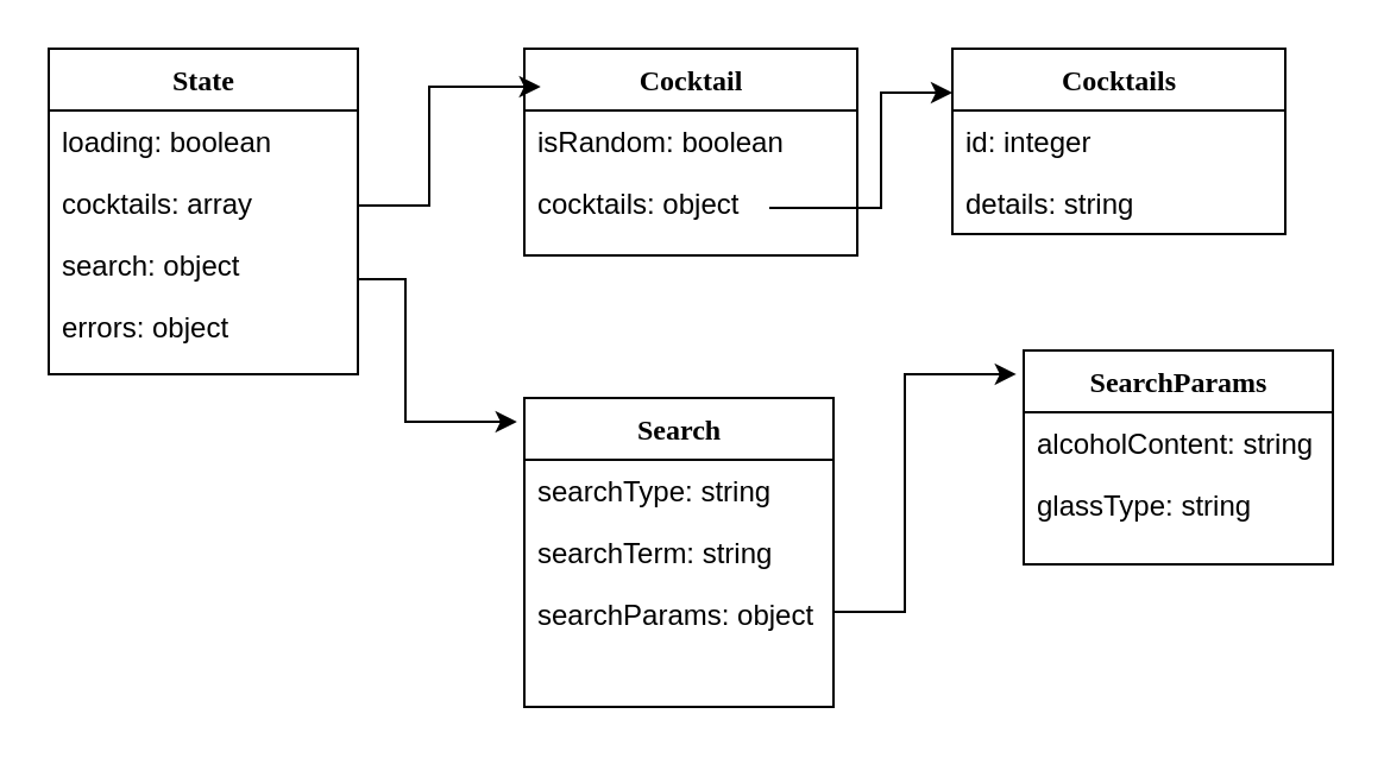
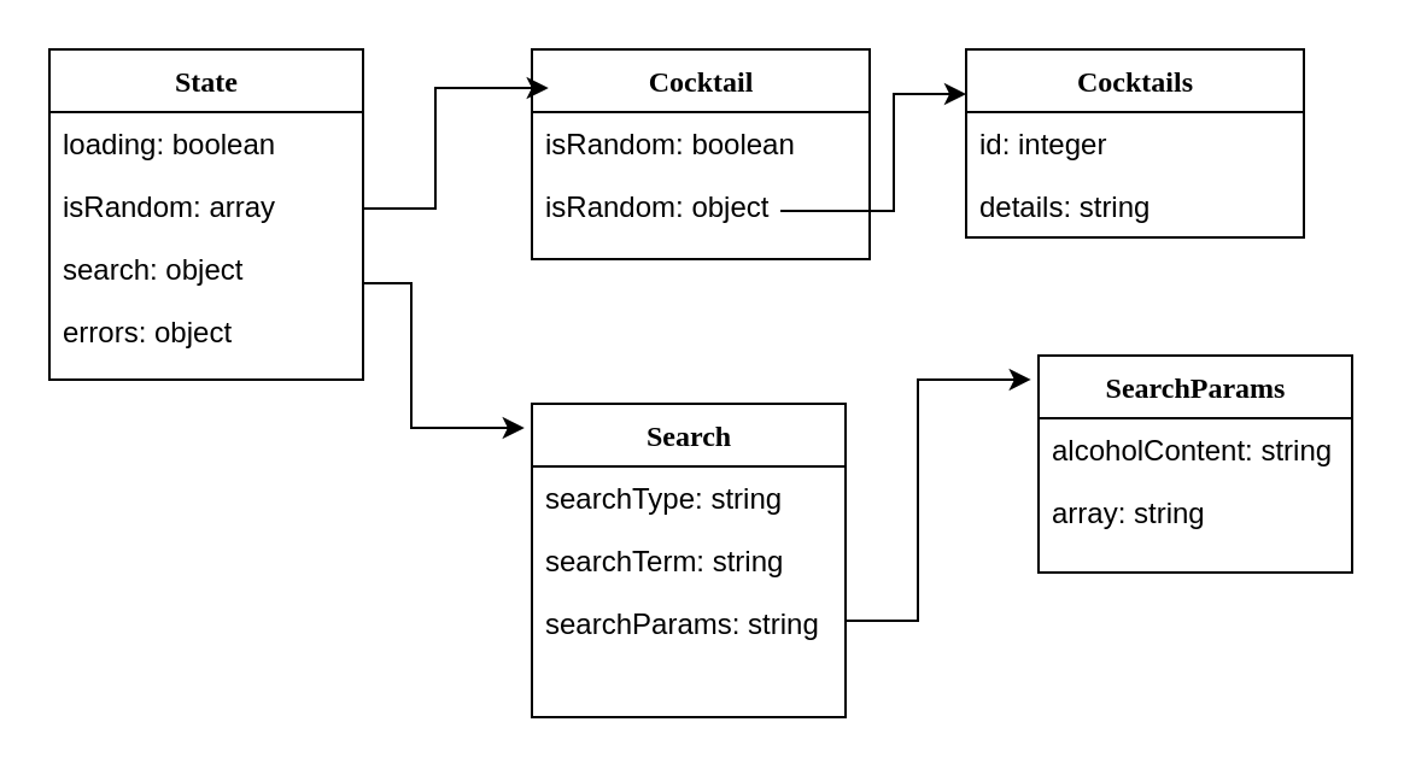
  <mxCell id="0" />
  <mxCell id="1" parent="0" />
  <mxCell id="2" value="State" style="swimlane;html=1;fontStyle=1;align=center;verticalAlign=top;childLayout=stackLayout;horizontal=1;startSize=26;horizontalStack=0;resizeParent=1;resizeLast=0;collapsible=1;marginBottom=0;swimlaneFillColor=#ffffff;rounded=0;shadow=0;comic=0;labelBackgroundColor=none;strokeWidth=1;fillColor=none;fontFamily=Verdana;fontSize=12" parent="1" vertex="1"><mxGeometry x="20" y="20" width="130" height="137" as="geometry" /></mxCell>
  <mxCell id="3" value="loading: boolean" style="text;html=1;strokeColor=none;fillColor=none;align=left;verticalAlign=top;spacingLeft=4;spacingRight=4;whiteSpace=wrap;overflow=hidden;rotatable=0;points=[[0,0.5],[1,0.5]];portConstraint=eastwest;" parent="2" vertex="1"><mxGeometry y="26" width="130" height="26" as="geometry" /></mxCell>
- <mxCell id="4" value="cocktails: array" style="text;html=1;strokeColor=none;fillColor=none;align=left;verticalAlign=top;spacingLeft=4;spacingRight=4;whiteSpace=wrap;overflow=hidden;rotatable=0;points=[[0,0.5],[1,0.5]];portConstraint=eastwest;" parent="2" vertex="1"><mxGeometry y="52" width="130" height="26" as="geometry" /></mxCell>
+ <mxCell id="4" value="isRandom: array" style="text;html=1;strokeColor=none;fillColor=none;align=left;verticalAlign=top;spacingLeft=4;spacingRight=4;whiteSpace=wrap;overflow=hidden;rotatable=0;points=[[0,0.5],[1,0.5]];portConstraint=eastwest;" parent="2" vertex="1"><mxGeometry y="52" width="130" height="26" as="geometry" /></mxCell>
  <mxCell id="5" value="search: object" style="text;html=1;strokeColor=none;fillColor=none;align=left;verticalAlign=top;spacingLeft=4;spacingRight=4;whiteSpace=wrap;overflow=hidden;rotatable=0;points=[[0,0.5],[1,0.5]];portConstraint=eastwest;" parent="2" vertex="1"><mxGeometry y="78" width="130" height="26" as="geometry" /></mxCell>
  <mxCell id="6" value="errors: object" style="text;html=1;strokeColor=none;fillColor=none;align=left;verticalAlign=top;spacingLeft=4;spacingRight=4;whiteSpace=wrap;overflow=hidden;rotatable=0;points=[[0,0.5],[1,0.5]];portConstraint=eastwest;" parent="2" vertex="1"><mxGeometry y="104" width="130" height="26" as="geometry" /></mxCell>
  <mxCell id="7" value="Cocktail" style="swimlane;html=1;fontStyle=1;align=center;verticalAlign=top;childLayout=stackLayout;horizontal=1;startSize=26;horizontalStack=0;resizeParent=1;resizeLast=0;collapsible=1;marginBottom=0;swimlaneFillColor=#ffffff;rounded=0;shadow=0;comic=0;labelBackgroundColor=none;strokeWidth=1;fillColor=none;fontFamily=Verdana;fontSize=12" parent="1" vertex="1"><mxGeometry x="220" y="20" width="140" height="87" as="geometry" /></mxCell>
  <mxCell id="8" value="isRandom: boolean" style="text;html=1;strokeColor=none;fillColor=none;align=left;verticalAlign=top;spacingLeft=4;spacingRight=4;whiteSpace=wrap;overflow=hidden;rotatable=0;points=[[0,0.5],[1,0.5]];portConstraint=eastwest;" vertex="1" parent="7"><mxGeometry y="26" width="140" height="26" as="geometry" /></mxCell>
- <mxCell id="9" value="cocktails: object" style="text;html=1;strokeColor=none;fillColor=none;align=left;verticalAlign=top;spacingLeft=4;spacingRight=4;whiteSpace=wrap;overflow=hidden;rotatable=0;points=[[0,0.5],[1,0.5]];portConstraint=eastwest;" parent="7" vertex="1"><mxGeometry y="52" width="140" height="26" as="geometry" /></mxCell>
+ <mxCell id="9" value="isRandom: object" style="text;html=1;strokeColor=none;fillColor=none;align=left;verticalAlign=top;spacingLeft=4;spacingRight=4;whiteSpace=wrap;overflow=hidden;rotatable=0;points=[[0,0.5],[1,0.5]];portConstraint=eastwest;" parent="7" vertex="1"><mxGeometry y="52" width="140" height="26" as="geometry" /></mxCell>
  <mxCell id="10" value="Search" style="swimlane;html=1;fontStyle=1;align=center;verticalAlign=top;childLayout=stackLayout;horizontal=1;startSize=26;horizontalStack=0;resizeParent=1;resizeLast=0;collapsible=1;marginBottom=0;swimlaneFillColor=#ffffff;rounded=0;shadow=0;comic=0;labelBackgroundColor=none;strokeWidth=1;fillColor=none;fontFamily=Verdana;fontSize=12" parent="1" vertex="1"><mxGeometry x="220" y="167" width="130" height="130" as="geometry" /></mxCell>
  <mxCell id="11" value="searchType: string" style="text;html=1;strokeColor=none;fillColor=none;align=left;verticalAlign=top;spacingLeft=4;spacingRight=4;whiteSpace=wrap;overflow=hidden;rotatable=0;points=[[0,0.5],[1,0.5]];portConstraint=eastwest;" parent="10" vertex="1"><mxGeometry y="26" width="130" height="26" as="geometry" /></mxCell>
  <mxCell id="12" value="searchTerm: string" style="text;html=1;strokeColor=none;fillColor=none;align=left;verticalAlign=top;spacingLeft=4;spacingRight=4;whiteSpace=wrap;overflow=hidden;rotatable=0;points=[[0,0.5],[1,0.5]];portConstraint=eastwest;" parent="10" vertex="1"><mxGeometry y="52" width="130" height="26" as="geometry" /></mxCell>
- <mxCell id="13" value="searchParams: object" style="text;html=1;strokeColor=none;fillColor=none;align=left;verticalAlign=top;spacingLeft=4;spacingRight=4;whiteSpace=wrap;overflow=hidden;rotatable=0;points=[[0,0.5],[1,0.5]];portConstraint=eastwest;" parent="10" vertex="1"><mxGeometry y="78" width="130" height="32" as="geometry" /></mxCell>
+ <mxCell id="13" value="searchParams: string" style="text;html=1;strokeColor=none;fillColor=none;align=left;verticalAlign=top;spacingLeft=4;spacingRight=4;whiteSpace=wrap;overflow=hidden;rotatable=0;points=[[0,0.5],[1,0.5]];portConstraint=eastwest;" parent="10" vertex="1"><mxGeometry y="78" width="130" height="32" as="geometry" /></mxCell>
  <mxCell id="14" value="SearchParams" style="swimlane;html=1;fontStyle=1;align=center;verticalAlign=top;childLayout=stackLayout;horizontal=1;startSize=26;horizontalStack=0;resizeParent=1;resizeLast=0;collapsible=1;marginBottom=0;swimlaneFillColor=#ffffff;rounded=0;shadow=0;comic=0;labelBackgroundColor=none;strokeWidth=1;fillColor=none;fontFamily=Verdana;fontSize=12" parent="1" vertex="1"><mxGeometry x="430" y="147" width="130" height="90" as="geometry" /></mxCell>
  <mxCell id="15" value="alcoholContent: string" style="text;html=1;strokeColor=none;fillColor=none;align=left;verticalAlign=top;spacingLeft=4;spacingRight=4;whiteSpace=wrap;overflow=hidden;rotatable=0;points=[[0,0.5],[1,0.5]];portConstraint=eastwest;" parent="14" vertex="1"><mxGeometry y="26" width="130" height="26" as="geometry" /></mxCell>
- <mxCell id="16" value="glassType: string" style="text;html=1;strokeColor=none;fillColor=none;align=left;verticalAlign=top;spacingLeft=4;spacingRight=4;whiteSpace=wrap;overflow=hidden;rotatable=0;points=[[0,0.5],[1,0.5]];portConstraint=eastwest;" parent="14" vertex="1"><mxGeometry y="52" width="130" height="26" as="geometry" /></mxCell>
+ <mxCell id="16" value="array: string" style="text;html=1;strokeColor=none;fillColor=none;align=left;verticalAlign=top;spacingLeft=4;spacingRight=4;whiteSpace=wrap;overflow=hidden;rotatable=0;points=[[0,0.5],[1,0.5]];portConstraint=eastwest;" parent="14" vertex="1"><mxGeometry y="52" width="130" height="26" as="geometry" /></mxCell>
  <mxCell id="17" value="" style="edgeStyle=segmentEdgeStyle;endArrow=classic;html=1;rounded=0;entryX=-0.024;entryY=0.111;entryDx=0;entryDy=0;entryPerimeter=0;" parent="1" target="14" edge="1"><mxGeometry width="50" height="50" relative="1" as="geometry"><mxPoint x="350" y="187" as="sourcePoint" /><mxPoint x="420" y="157" as="targetPoint" /><Array as="points"><mxPoint x="350" y="257" /><mxPoint x="380" y="257" /><mxPoint x="380" y="157" /></Array></mxGeometry></mxCell>
  <mxCell id="18" value="" style="edgeStyle=segmentEdgeStyle;endArrow=classic;html=1;rounded=0;entryX=-0.024;entryY=0.111;entryDx=0;entryDy=0;entryPerimeter=0;" parent="1" edge="1"><mxGeometry width="50" height="50" relative="1" as="geometry"><mxPoint x="150" y="66.01" as="sourcePoint" /><mxPoint x="226.88" y="36" as="targetPoint" /><Array as="points"><mxPoint x="150" y="86.01" /><mxPoint x="180" y="86.01" /><mxPoint x="180" y="36.01" /></Array></mxGeometry></mxCell>
  <mxCell id="19" value="" style="edgeStyle=segmentEdgeStyle;endArrow=classic;html=1;rounded=0;entryX=-0.024;entryY=0.111;entryDx=0;entryDy=0;entryPerimeter=0;" edge="1" parent="1"><mxGeometry width="50" height="50" relative="1" as="geometry"><mxPoint x="150" y="147" as="sourcePoint" /><mxPoint x="216.9" y="177" as="targetPoint" /><Array as="points"><mxPoint x="150" y="117" /><mxPoint x="170" y="117" /><mxPoint x="170" y="177" /></Array></mxGeometry></mxCell>
  <mxCell id="20" value="Cocktails" style="swimlane;html=1;fontStyle=1;align=center;verticalAlign=top;childLayout=stackLayout;horizontal=1;startSize=26;horizontalStack=0;resizeParent=1;resizeLast=0;collapsible=1;marginBottom=0;swimlaneFillColor=#ffffff;rounded=0;shadow=0;comic=0;labelBackgroundColor=none;strokeWidth=1;fillColor=none;fontFamily=Verdana;fontSize=12" vertex="1" parent="1"><mxGeometry x="400" y="20" width="140" height="78" as="geometry" /></mxCell>
  <mxCell id="21" value="id: integer" style="text;html=1;strokeColor=none;fillColor=none;align=left;verticalAlign=top;spacingLeft=4;spacingRight=4;whiteSpace=wrap;overflow=hidden;rotatable=0;points=[[0,0.5],[1,0.5]];portConstraint=eastwest;" vertex="1" parent="20"><mxGeometry y="26" width="140" height="26" as="geometry" /></mxCell>
  <mxCell id="22" value="details: string" style="text;html=1;strokeColor=none;fillColor=none;align=left;verticalAlign=top;spacingLeft=4;spacingRight=4;whiteSpace=wrap;overflow=hidden;rotatable=0;points=[[0,0.5],[1,0.5]];portConstraint=eastwest;" vertex="1" parent="20"><mxGeometry y="52" width="140" height="26" as="geometry" /></mxCell>
  <mxCell id="23" value="" style="edgeStyle=segmentEdgeStyle;endArrow=classic;html=1;rounded=0;entryX=-0.024;entryY=0.111;entryDx=0;entryDy=0;entryPerimeter=0;" edge="1" parent="1"><mxGeometry width="50" height="50" relative="1" as="geometry"><mxPoint x="323" y="87" as="sourcePoint" /><mxPoint x="400" y="38.5" as="targetPoint" /><Array as="points"><mxPoint x="370" y="87" /><mxPoint x="370" y="39" /></Array></mxGeometry></mxCell>
